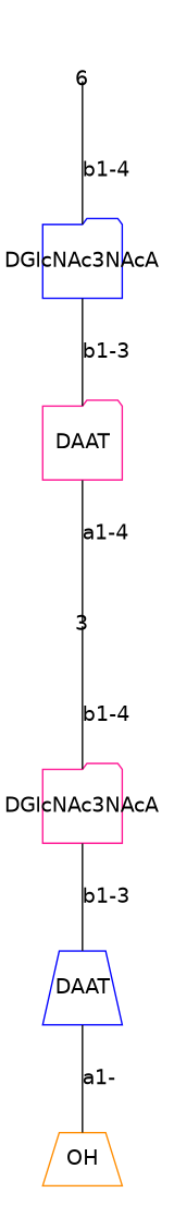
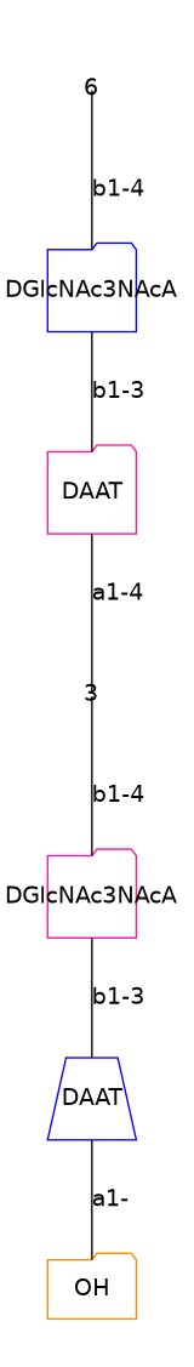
  graph {
    nodesep=0.05
    rankdir=TB
    ranksep=0.8
    splines=false
    node [fixedsize=true fontname=DejaVuSans labelfontsize=12 scale=true shape=folder color=blue]
    edge [fontname=DejaVuSans headclip=true labelangle=320.0 labeldistance=1.2 labelfontsize=12 tailclip=true]
-   n1 [label=OH shape=trapezium color=darkorange]
+   n1 [label=OH color=darkorange]
    n2 [height=0.7 label=DAAT shape=trapezium]
    n3 [height=0.7 label=DGlcNAc3NAcA color=deeppink]
    3 [height=0.7 shape=none]
    n5 [height=0.7 label=DAAT color=deeppink]
    n6 [height=0.7 label=DGlcNAc3NAcA]
    6 [height=0.7 shape=none]
    n2 -- n1 [label="a1-"]
    n3 -- n2 [label="b1-3"]
    3 -- n3 [label="b1-4" tailclip=false]
    n5 -- 3 [headclip=false label="a1-4"]
    n6 -- n5 [label="b1-3"]
    6 -- n6 [label="b1-4" tailclip=false]
  }
